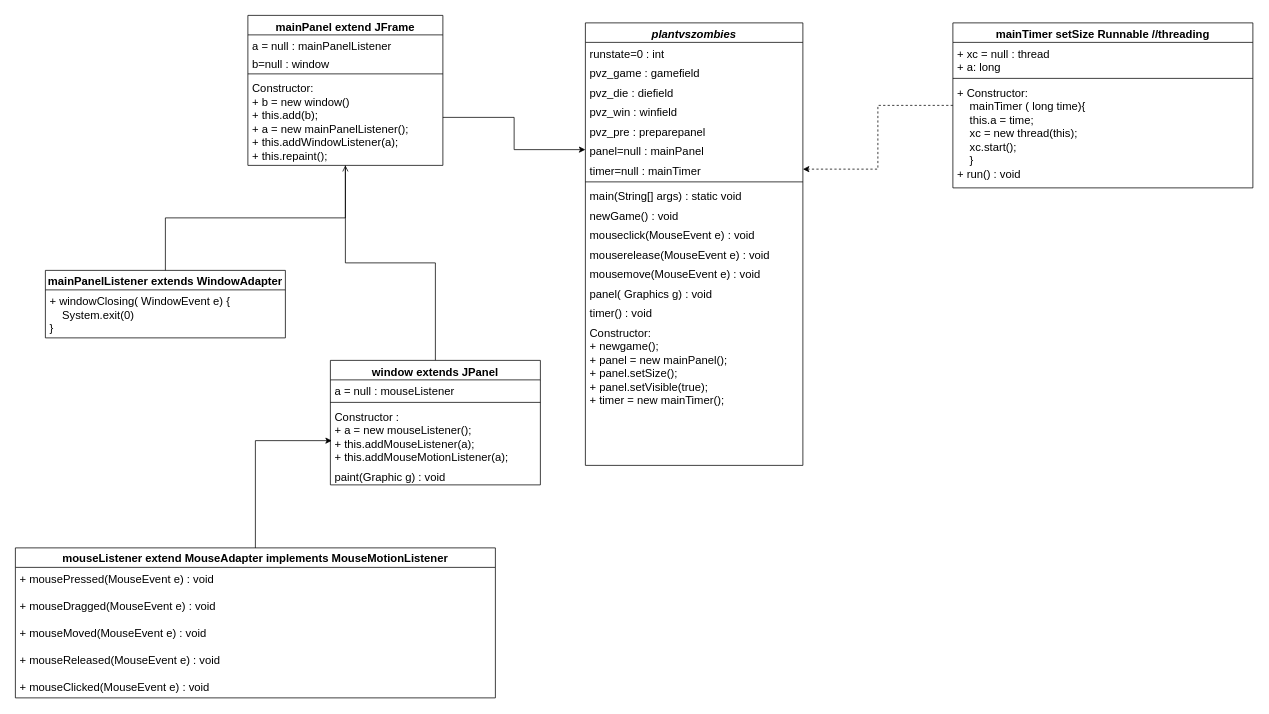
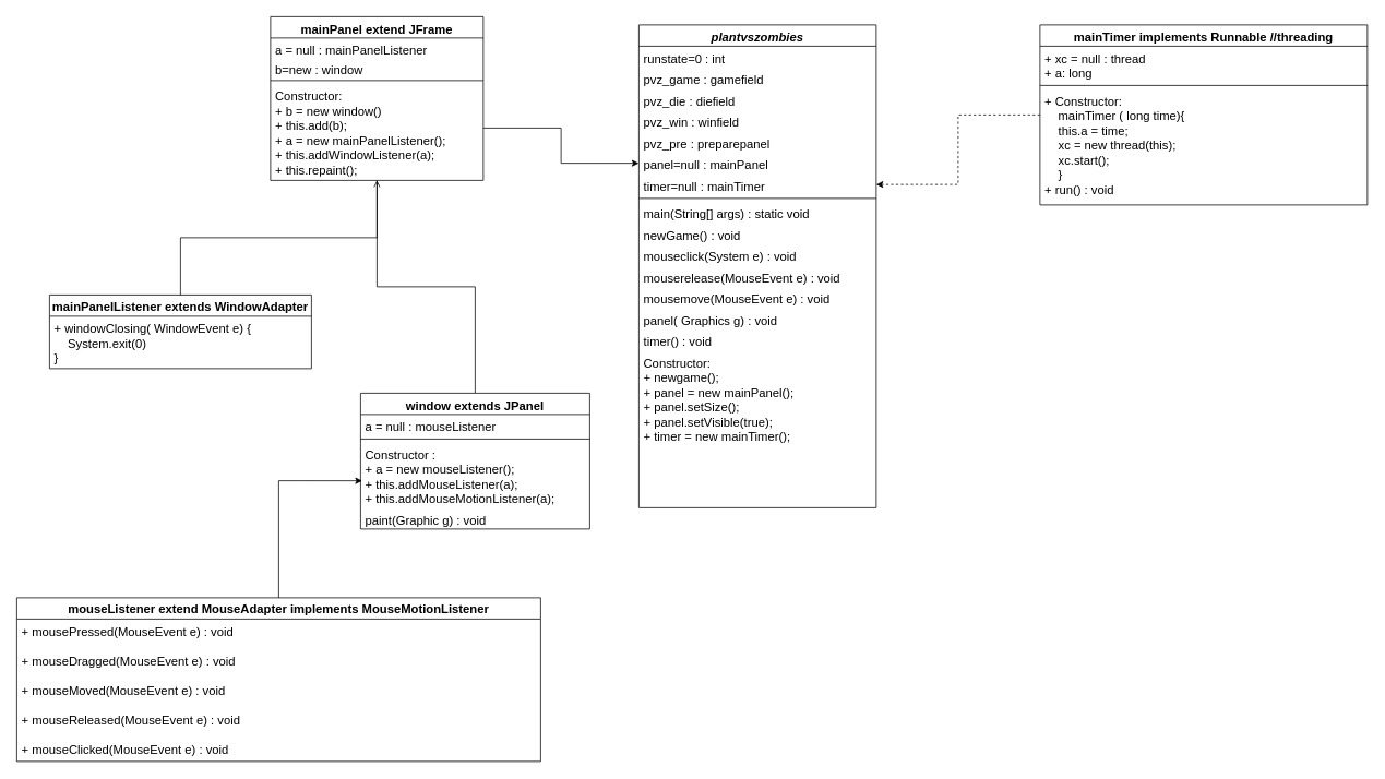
  <mxCell id="0" />
  <mxCell id="1" parent="0" />
  <mxCell id="2" value="plantvszombies" style="swimlane;fontStyle=3;align=center;verticalAlign=top;childLayout=stackLayout;horizontal=1;startSize=26;horizontalStack=0;resizeParent=1;resizeLast=0;collapsible=1;marginBottom=0;rounded=0;shadow=0;strokeWidth=1;fontSize=15;" parent="1" vertex="1"><mxGeometry x="780" y="30" width="290" height="590" as="geometry"><mxRectangle x="230" y="140" width="160" height="26" as="alternateBounds" /></mxGeometry></mxCell>
  <mxCell id="3" value="runstate=0 : int" style="text;align=left;verticalAlign=top;spacingLeft=4;spacingRight=4;overflow=hidden;rotatable=0;points=[[0,0.5],[1,0.5]];portConstraint=eastwest;fontSize=15;" parent="2" vertex="1"><mxGeometry y="26" width="290" height="26" as="geometry" /></mxCell>
  <mxCell id="4" value="pvz_game : gamefield" style="text;align=left;verticalAlign=top;spacingLeft=4;spacingRight=4;overflow=hidden;rotatable=0;points=[[0,0.5],[1,0.5]];portConstraint=eastwest;rounded=0;shadow=0;html=0;fontSize=15;" parent="2" vertex="1"><mxGeometry y="52" width="290" height="26" as="geometry" /></mxCell>
  <mxCell id="5" value="pvz_die : diefield" style="text;align=left;verticalAlign=top;spacingLeft=4;spacingRight=4;overflow=hidden;rotatable=0;points=[[0,0.5],[1,0.5]];portConstraint=eastwest;rounded=0;shadow=0;html=0;fontSize=15;" parent="2" vertex="1"><mxGeometry y="78" width="290" height="26" as="geometry" /></mxCell>
  <mxCell id="6" value="pvz_win : winfield" style="text;align=left;verticalAlign=top;spacingLeft=4;spacingRight=4;overflow=hidden;rotatable=0;points=[[0,0.5],[1,0.5]];portConstraint=eastwest;rounded=0;shadow=0;html=0;fontSize=15;" parent="2" vertex="1"><mxGeometry y="104" width="290" height="26" as="geometry" /></mxCell>
  <mxCell id="7" value="pvz_pre : preparepanel" style="text;align=left;verticalAlign=top;spacingLeft=4;spacingRight=4;overflow=hidden;rotatable=0;points=[[0,0.5],[1,0.5]];portConstraint=eastwest;rounded=0;shadow=0;html=0;fontSize=15;" parent="2" vertex="1"><mxGeometry y="130" width="290" height="26" as="geometry" /></mxCell>
  <mxCell id="8" value="panel=null : mainPanel" style="text;align=left;verticalAlign=top;spacingLeft=4;spacingRight=4;overflow=hidden;rotatable=0;points=[[0,0.5],[1,0.5]];portConstraint=eastwest;rounded=0;shadow=0;html=0;fontSize=15;" parent="2" vertex="1"><mxGeometry y="156" width="290" height="26" as="geometry" /></mxCell>
  <mxCell id="9" value="timer=null : mainTimer" style="text;align=left;verticalAlign=top;spacingLeft=4;spacingRight=4;overflow=hidden;rotatable=0;points=[[0,0.5],[1,0.5]];portConstraint=eastwest;rounded=0;shadow=0;html=0;fontSize=15;" parent="2" vertex="1"><mxGeometry y="182" width="290" height="26" as="geometry" /></mxCell>
  <mxCell id="10" value="" style="line;html=1;strokeWidth=1;align=left;verticalAlign=middle;spacingTop=-1;spacingLeft=3;spacingRight=3;rotatable=0;labelPosition=right;points=[];portConstraint=eastwest;fontSize=15;" parent="2" vertex="1"><mxGeometry y="208" width="290" height="8" as="geometry" /></mxCell>
  <mxCell id="11" value="main(String[] args) : static void" style="text;align=left;verticalAlign=top;spacingLeft=4;spacingRight=4;overflow=hidden;rotatable=0;points=[[0,0.5],[1,0.5]];portConstraint=eastwest;fontSize=15;" parent="2" vertex="1"><mxGeometry y="216" width="290" height="26" as="geometry" /></mxCell>
  <mxCell id="12" value="newGame() : void" style="text;align=left;verticalAlign=top;spacingLeft=4;spacingRight=4;overflow=hidden;rotatable=0;points=[[0,0.5],[1,0.5]];portConstraint=eastwest;fontSize=15;" parent="2" vertex="1"><mxGeometry y="242" width="290" height="26" as="geometry" /></mxCell>
- <mxCell id="13" value="mouseclick(MouseEvent e) : void" style="text;align=left;verticalAlign=top;spacingLeft=4;spacingRight=4;overflow=hidden;rotatable=0;points=[[0,0.5],[1,0.5]];portConstraint=eastwest;fontSize=15;" parent="2" vertex="1"><mxGeometry y="268" width="290" height="26" as="geometry" /></mxCell>
+ <mxCell id="13" value="mouseclick(System e) : void" style="text;align=left;verticalAlign=top;spacingLeft=4;spacingRight=4;overflow=hidden;rotatable=0;points=[[0,0.5],[1,0.5]];portConstraint=eastwest;fontSize=15;" parent="2" vertex="1"><mxGeometry y="268" width="290" height="26" as="geometry" /></mxCell>
  <mxCell id="14" value="mouserelease(MouseEvent e) : void" style="text;align=left;verticalAlign=top;spacingLeft=4;spacingRight=4;overflow=hidden;rotatable=0;points=[[0,0.5],[1,0.5]];portConstraint=eastwest;fontSize=15;" parent="2" vertex="1"><mxGeometry y="294" width="290" height="26" as="geometry" /></mxCell>
  <mxCell id="15" value="mousemove(MouseEvent e) : void" style="text;align=left;verticalAlign=top;spacingLeft=4;spacingRight=4;overflow=hidden;rotatable=0;points=[[0,0.5],[1,0.5]];portConstraint=eastwest;fontSize=15;" parent="2" vertex="1"><mxGeometry y="320" width="290" height="26" as="geometry" /></mxCell>
  <mxCell id="16" value="panel( Graphics g) : void" style="text;align=left;verticalAlign=top;spacingLeft=4;spacingRight=4;overflow=hidden;rotatable=0;points=[[0,0.5],[1,0.5]];portConstraint=eastwest;fontSize=15;" parent="2" vertex="1"><mxGeometry y="346" width="290" height="26" as="geometry" /></mxCell>
  <mxCell id="17" value="timer() : void" style="text;align=left;verticalAlign=top;spacingLeft=4;spacingRight=4;overflow=hidden;rotatable=0;points=[[0,0.5],[1,0.5]];portConstraint=eastwest;fontSize=15;" parent="2" vertex="1"><mxGeometry y="372" width="290" height="26" as="geometry" /></mxCell>
  <mxCell id="18" value="Constructor: &#10;+ newgame();&#10;+ panel = new mainPanel();&#10;+ panel.setSize();&#10;+ panel.setVisible(true);&#10;+ timer = new mainTimer();" style="text;align=left;verticalAlign=top;spacingLeft=4;spacingRight=4;overflow=hidden;rotatable=0;points=[[0,0.5],[1,0.5]];portConstraint=eastwest;fontSize=15;" parent="2" vertex="1"><mxGeometry y="398" width="290" height="122" as="geometry" /></mxCell>
  <mxCell id="19" value="mainPanel extend JFrame" style="swimlane;fontStyle=1;align=center;verticalAlign=top;childLayout=stackLayout;horizontal=1;startSize=26;horizontalStack=0;resizeParent=1;resizeLast=0;collapsible=1;marginBottom=0;rounded=0;shadow=0;strokeWidth=1;fontSize=15;" parent="1" vertex="1"><mxGeometry x="330" y="20" width="260" height="200" as="geometry"><mxRectangle x="130" y="380" width="160" height="26" as="alternateBounds" /></mxGeometry></mxCell>
  <mxCell id="20" value="a = null : mainPanelListener" style="text;align=left;verticalAlign=top;spacingLeft=4;spacingRight=4;overflow=hidden;rotatable=0;points=[[0,0.5],[1,0.5]];portConstraint=eastwest;fontSize=15;" parent="19" vertex="1"><mxGeometry y="26" width="260" height="24" as="geometry" /></mxCell>
- <mxCell id="21" value="b=null : window" style="text;align=left;verticalAlign=top;spacingLeft=4;spacingRight=4;overflow=hidden;rotatable=0;points=[[0,0.5],[1,0.5]];portConstraint=eastwest;fontSize=15;" parent="19" vertex="1"><mxGeometry y="50" width="260" height="24" as="geometry" /></mxCell>
+ <mxCell id="21" value="b=new : window" style="text;align=left;verticalAlign=top;spacingLeft=4;spacingRight=4;overflow=hidden;rotatable=0;points=[[0,0.5],[1,0.5]];portConstraint=eastwest;fontSize=15;" parent="19" vertex="1"><mxGeometry y="50" width="260" height="24" as="geometry" /></mxCell>
  <mxCell id="22" value="" style="line;html=1;strokeWidth=1;align=left;verticalAlign=middle;spacingTop=-1;spacingLeft=3;spacingRight=3;rotatable=0;labelPosition=right;points=[];portConstraint=eastwest;fontSize=15;" parent="19" vertex="1"><mxGeometry y="74" width="260" height="8" as="geometry" /></mxCell>
  <mxCell id="23" value="Constructor:&#10;+ b = new window()&#10;+ this.add(b);&#10;+ a = new mainPanelListener();&#10;+ this.addWindowListener(a);&#10;+ this.repaint();" style="text;align=left;verticalAlign=top;spacingLeft=4;spacingRight=4;overflow=hidden;rotatable=0;points=[[0,0.5],[1,0.5]];portConstraint=eastwest;fontStyle=0;fontSize=15;" parent="19" vertex="1"><mxGeometry y="82" width="260" height="108" as="geometry" /></mxCell>
  <mxCell id="24" style="edgeStyle=orthogonalEdgeStyle;rounded=0;orthogonalLoop=1;jettySize=auto;html=1;exitX=0.5;exitY=0;exitDx=0;exitDy=0;entryX=0.5;entryY=1;entryDx=0;entryDy=0;fontSize=15;endArrow=open;" edge="1" parent="1" source="25" target="19"><mxGeometry relative="1" as="geometry"><mxPoint x="380" y="320" as="sourcePoint" /></mxGeometry></mxCell>
  <mxCell id="25" value="mainPanelListener extends WindowAdapter" style="swimlane;fontStyle=1;childLayout=stackLayout;horizontal=1;startSize=26;fillColor=none;horizontalStack=0;resizeParent=1;resizeParentMax=0;resizeLast=0;collapsible=1;marginBottom=0;fontSize=15;" vertex="1" parent="1"><mxGeometry x="60" y="360" width="320" height="90" as="geometry" /></mxCell>
  <mxCell id="26" value="+ windowClosing( WindowEvent e) {&#10;    System.exit(0)&#10;}" style="text;strokeColor=none;fillColor=none;align=left;verticalAlign=top;spacingLeft=4;spacingRight=4;overflow=hidden;rotatable=0;points=[[0,0.5],[1,0.5]];portConstraint=eastwest;fontSize=15;" vertex="1" parent="25"><mxGeometry y="26" width="320" height="64" as="geometry" /></mxCell>
  <mxCell id="27" style="edgeStyle=orthogonalEdgeStyle;rounded=0;orthogonalLoop=1;jettySize=auto;html=1;entryX=0.5;entryY=1;entryDx=0;entryDy=0;fontSize=15;endArrow=none;" edge="1" parent="1" source="28" target="19"><mxGeometry relative="1" as="geometry" /></mxCell>
  <mxCell id="28" value="window extends JPanel" style="swimlane;fontStyle=1;align=center;verticalAlign=top;childLayout=stackLayout;horizontal=1;startSize=26;horizontalStack=0;resizeParent=1;resizeParentMax=0;resizeLast=0;collapsible=1;marginBottom=0;fontSize=15;" vertex="1" parent="1"><mxGeometry x="440" y="480" width="280" height="166" as="geometry" /></mxCell>
  <mxCell id="29" value="a = null : mouseListener" style="text;strokeColor=none;fillColor=none;align=left;verticalAlign=top;spacingLeft=4;spacingRight=4;overflow=hidden;rotatable=0;points=[[0,0.5],[1,0.5]];portConstraint=eastwest;fontSize=15;" vertex="1" parent="28"><mxGeometry y="26" width="280" height="26" as="geometry" /></mxCell>
  <mxCell id="30" value="" style="line;strokeWidth=1;fillColor=none;align=left;verticalAlign=middle;spacingTop=-1;spacingLeft=3;spacingRight=3;rotatable=0;labelPosition=right;points=[];portConstraint=eastwest;fontSize=15;" vertex="1" parent="28"><mxGeometry y="52" width="280" height="8" as="geometry" /></mxCell>
  <mxCell id="31" value="Constructor :&#10;+ a = new mouseListener();&#10;+ this.addMouseListener(a);&#10;+ this.addMouseMotionListener(a);" style="text;strokeColor=none;fillColor=none;align=left;verticalAlign=top;spacingLeft=4;spacingRight=4;overflow=hidden;rotatable=0;points=[[0,0.5],[1,0.5]];portConstraint=eastwest;fontSize=15;" vertex="1" parent="28"><mxGeometry y="60" width="280" height="80" as="geometry" /></mxCell>
  <mxCell id="32" value="paint(Graphic g) : void" style="text;strokeColor=none;fillColor=none;align=left;verticalAlign=top;spacingLeft=4;spacingRight=4;overflow=hidden;rotatable=0;points=[[0,0.5],[1,0.5]];portConstraint=eastwest;fontSize=15;" vertex="1" parent="28"><mxGeometry y="140" width="280" height="26" as="geometry" /></mxCell>
  <mxCell id="33" style="edgeStyle=orthogonalEdgeStyle;rounded=0;orthogonalLoop=1;jettySize=auto;html=1;entryX=0.007;entryY=0.588;entryDx=0;entryDy=0;entryPerimeter=0;fontSize=15;" edge="1" parent="1" source="34" target="31"><mxGeometry relative="1" as="geometry" /></mxCell>
  <mxCell id="34" value="mouseListener extend MouseAdapter implements MouseMotionListener" style="swimlane;fontStyle=1;childLayout=stackLayout;horizontal=1;startSize=26;fillColor=none;horizontalStack=0;resizeParent=1;resizeParentMax=0;resizeLast=0;collapsible=1;marginBottom=0;fontSize=15;" vertex="1" parent="1"><mxGeometry x="20" y="730" width="640" height="200" as="geometry" /></mxCell>
  <mxCell id="35" value="+ mousePressed(MouseEvent e) : void&#10;&#10;+ mouseDragged(MouseEvent e) : void&#10;&#10;+ mouseMoved(MouseEvent e) : void&#10;&#10;+ mouseReleased(MouseEvent e) : void&#10;&#10;+ mouseClicked(MouseEvent e) : void" style="text;strokeColor=none;fillColor=none;align=left;verticalAlign=top;spacingLeft=4;spacingRight=4;overflow=hidden;rotatable=0;points=[[0,0.5],[1,0.5]];portConstraint=eastwest;fontSize=15;" vertex="1" parent="34"><mxGeometry y="26" width="640" height="174" as="geometry" /></mxCell>
  <mxCell id="36" style="edgeStyle=orthogonalEdgeStyle;rounded=0;orthogonalLoop=1;jettySize=auto;html=1;entryX=1;entryY=0.5;entryDx=0;entryDy=0;fontSize=15;dashed=1;" edge="1" parent="1" source="37" target="9"><mxGeometry relative="1" as="geometry" /></mxCell>
- <mxCell id="37" value="mainTimer setSize Runnable //threading" style="swimlane;fontStyle=1;align=center;verticalAlign=top;childLayout=stackLayout;horizontal=1;startSize=26;horizontalStack=0;resizeParent=1;resizeParentMax=0;resizeLast=0;collapsible=1;marginBottom=0;fontSize=15;" vertex="1" parent="1"><mxGeometry x="1270" y="30" width="400" height="220" as="geometry" /></mxCell>
+ <mxCell id="37" value="mainTimer implements Runnable //threading" style="swimlane;fontStyle=1;align=center;verticalAlign=top;childLayout=stackLayout;horizontal=1;startSize=26;horizontalStack=0;resizeParent=1;resizeParentMax=0;resizeLast=0;collapsible=1;marginBottom=0;fontSize=15;" vertex="1" parent="1"><mxGeometry x="1270" y="30" width="400" height="220" as="geometry" /></mxCell>
  <mxCell id="38" value="+ xc = null : thread&#10;+ a: long" style="text;strokeColor=none;fillColor=none;align=left;verticalAlign=top;spacingLeft=4;spacingRight=4;overflow=hidden;rotatable=0;points=[[0,0.5],[1,0.5]];portConstraint=eastwest;fontSize=15;" vertex="1" parent="37"><mxGeometry y="26" width="400" height="44" as="geometry" /></mxCell>
  <mxCell id="39" value="" style="line;strokeWidth=1;fillColor=none;align=left;verticalAlign=middle;spacingTop=-1;spacingLeft=3;spacingRight=3;rotatable=0;labelPosition=right;points=[];portConstraint=eastwest;fontSize=15;" vertex="1" parent="37"><mxGeometry y="70" width="400" height="8" as="geometry" /></mxCell>
  <mxCell id="40" value="+ Constructor: &#10;    mainTimer ( long time){&#10;    this.a = time;&#10;    xc = new thread(this);&#10;    xc.start();&#10;    }&#10;+ run() : void" style="text;strokeColor=none;fillColor=none;align=left;verticalAlign=top;spacingLeft=4;spacingRight=4;overflow=hidden;rotatable=0;points=[[0,0.5],[1,0.5]];portConstraint=eastwest;fontSize=15;" vertex="1" parent="37"><mxGeometry y="78" width="400" height="142" as="geometry" /></mxCell>
  <mxCell id="41" style="edgeStyle=orthogonalEdgeStyle;rounded=0;orthogonalLoop=1;jettySize=auto;html=1;entryX=0;entryY=0.5;entryDx=0;entryDy=0;fontSize=15;" edge="1" parent="1" source="23" target="8"><mxGeometry relative="1" as="geometry" /></mxCell>
